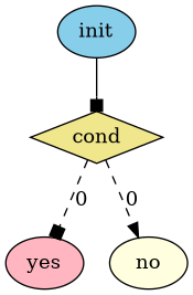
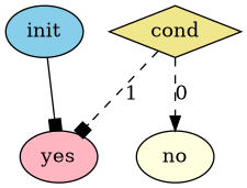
  digraph {
    fontname="DejaVu Serif"
    rankdir=TB
    node [fontname="DejaVu Serif" style=filled]
    edge [arrowhead=box fontname="DejaVu Serif" style=dashed]
    n1 [fillcolor=skyblue label=init]
    n2 [color=black fillcolor=khaki label=cond shape=diamond]
    n3 [fillcolor=lightpink label=yes]
    n4 [fillcolor=lightyellow label=no]
-   n1 -> n2 [style=""]
-   n2 -> n3 [label=0]
+   n1 -> n3 [style=""]
+   n2 -> n3 [label=1]
    n2 -> n4 [arrowhead=normal label=0]
  }
